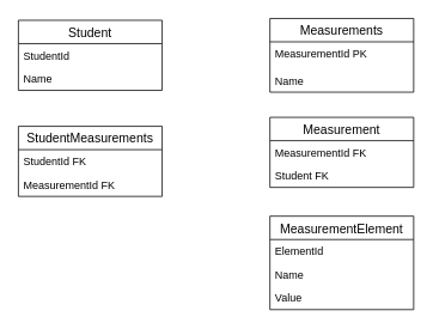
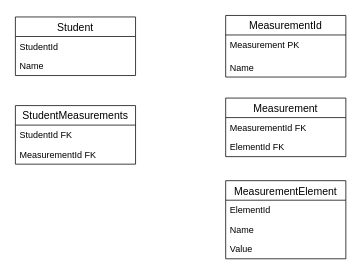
  <mxCell id="0" />
  <mxCell id="1" parent="0" />
- <mxCell id="2" value="Measurements" style="swimlane;fontStyle=0;childLayout=stackLayout;horizontal=1;startSize=26;horizontalStack=0;resizeParent=1;resizeParentMax=0;resizeLast=0;collapsible=1;marginBottom=0;align=center;fontSize=14;" parent="1" vertex="1"><mxGeometry x="300" y="20" width="160" height="82" as="geometry" /></mxCell>
- <mxCell id="3" value="MeasurementId PK&#10;" style="text;strokeColor=none;fillColor=none;spacingLeft=4;spacingRight=4;overflow=hidden;rotatable=0;points=[[0,0.5],[1,0.5]];portConstraint=eastwest;fontSize=12;" parent="2" vertex="1"><mxGeometry y="26" width="160" height="30" as="geometry" /></mxCell>
+ <mxCell id="2" value="MeasurementId" style="swimlane;fontStyle=0;childLayout=stackLayout;horizontal=1;startSize=26;horizontalStack=0;resizeParent=1;resizeParentMax=0;resizeLast=0;collapsible=1;marginBottom=0;align=center;fontSize=14;" parent="1" vertex="1"><mxGeometry x="300" y="20" width="160" height="82" as="geometry" /></mxCell>
+ <mxCell id="3" value="Measurement PK&#10;" style="text;strokeColor=none;fillColor=none;spacingLeft=4;spacingRight=4;overflow=hidden;rotatable=0;points=[[0,0.5],[1,0.5]];portConstraint=eastwest;fontSize=12;" parent="2" vertex="1"><mxGeometry y="26" width="160" height="30" as="geometry" /></mxCell>
  <mxCell id="4" value="Name" style="text;strokeColor=none;fillColor=none;spacingLeft=4;spacingRight=4;overflow=hidden;rotatable=0;points=[[0,0.5],[1,0.5]];portConstraint=eastwest;fontSize=12;" parent="2" vertex="1"><mxGeometry y="56" width="160" height="26" as="geometry" /></mxCell>
  <mxCell id="5" value="Measurement" style="swimlane;fontStyle=0;childLayout=stackLayout;horizontal=1;startSize=26;horizontalStack=0;resizeParent=1;resizeParentMax=0;resizeLast=0;collapsible=1;marginBottom=0;align=center;fontSize=14;" parent="1" vertex="1"><mxGeometry x="300" y="130" width="160" height="78" as="geometry" /></mxCell>
  <mxCell id="6" value="MeasurementId FK" style="text;strokeColor=none;fillColor=none;spacingLeft=4;spacingRight=4;overflow=hidden;rotatable=0;points=[[0,0.5],[1,0.5]];portConstraint=eastwest;fontSize=12;" parent="5" vertex="1"><mxGeometry y="26" width="160" height="26" as="geometry" /></mxCell>
- <mxCell id="7" value="Student FK&#10; " style="text;strokeColor=none;fillColor=none;spacingLeft=4;spacingRight=4;overflow=hidden;rotatable=0;points=[[0,0.5],[1,0.5]];portConstraint=eastwest;fontSize=12;" parent="5" vertex="1"><mxGeometry y="52" width="160" height="26" as="geometry" /></mxCell>
+ <mxCell id="7" value="ElementId FK&#10; " style="text;strokeColor=none;fillColor=none;spacingLeft=4;spacingRight=4;overflow=hidden;rotatable=0;points=[[0,0.5],[1,0.5]];portConstraint=eastwest;fontSize=12;" parent="5" vertex="1"><mxGeometry y="52" width="160" height="26" as="geometry" /></mxCell>
  <mxCell id="8" value="MeasurementElement" style="swimlane;fontStyle=0;childLayout=stackLayout;horizontal=1;startSize=26;horizontalStack=0;resizeParent=1;resizeParentMax=0;resizeLast=0;collapsible=1;marginBottom=0;align=center;fontSize=14;" parent="1" vertex="1"><mxGeometry x="300" y="240" width="160" height="104" as="geometry" /></mxCell>
  <mxCell id="9" value="ElementId&#10;" style="text;strokeColor=none;fillColor=none;spacingLeft=4;spacingRight=4;overflow=hidden;rotatable=0;points=[[0,0.5],[1,0.5]];portConstraint=eastwest;fontSize=12;" parent="8" vertex="1"><mxGeometry y="26" width="160" height="26" as="geometry" /></mxCell>
  <mxCell id="10" value="Name&#10;" style="text;strokeColor=none;fillColor=none;spacingLeft=4;spacingRight=4;overflow=hidden;rotatable=0;points=[[0,0.5],[1,0.5]];portConstraint=eastwest;fontSize=12;" parent="8" vertex="1"><mxGeometry y="52" width="160" height="26" as="geometry" /></mxCell>
  <mxCell id="11" value="Value&#10;&#10;&#10;" style="text;strokeColor=none;fillColor=none;spacingLeft=4;spacingRight=4;overflow=hidden;rotatable=0;points=[[0,0.5],[1,0.5]];portConstraint=eastwest;fontSize=12;" parent="8" vertex="1"><mxGeometry y="78" width="160" height="26" as="geometry" /></mxCell>
  <mxCell id="12" value="Student" style="swimlane;fontStyle=0;childLayout=stackLayout;horizontal=1;startSize=26;horizontalStack=0;resizeParent=1;resizeParentMax=0;resizeLast=0;collapsible=1;marginBottom=0;align=center;fontSize=14;" parent="1" vertex="1"><mxGeometry x="20" y="22" width="160" height="78" as="geometry" /></mxCell>
  <mxCell id="13" value="StudentId" style="text;strokeColor=none;fillColor=none;spacingLeft=4;spacingRight=4;overflow=hidden;rotatable=0;points=[[0,0.5],[1,0.5]];portConstraint=eastwest;fontSize=12;" parent="12" vertex="1"><mxGeometry y="26" width="160" height="26" as="geometry" /></mxCell>
  <mxCell id="14" value="Name" style="text;strokeColor=none;fillColor=none;spacingLeft=4;spacingRight=4;overflow=hidden;rotatable=0;points=[[0,0.5],[1,0.5]];portConstraint=eastwest;fontSize=12;" parent="12" vertex="1"><mxGeometry y="52" width="160" height="26" as="geometry" /></mxCell>
  <mxCell id="15" value="StudentMeasurements" style="swimlane;fontStyle=0;childLayout=stackLayout;horizontal=1;startSize=26;horizontalStack=0;resizeParent=1;resizeParentMax=0;resizeLast=0;collapsible=1;marginBottom=0;align=center;fontSize=14;" parent="1" vertex="1"><mxGeometry x="20" y="140" width="160" height="78" as="geometry" /></mxCell>
  <mxCell id="16" value="StudentId FK" style="text;strokeColor=none;fillColor=none;spacingLeft=4;spacingRight=4;overflow=hidden;rotatable=0;points=[[0,0.5],[1,0.5]];portConstraint=eastwest;fontSize=12;" parent="15" vertex="1"><mxGeometry y="26" width="160" height="26" as="geometry" /></mxCell>
  <mxCell id="17" value="MeasurementId FK" style="text;strokeColor=none;fillColor=none;spacingLeft=4;spacingRight=4;overflow=hidden;rotatable=0;points=[[0,0.5],[1,0.5]];portConstraint=eastwest;fontSize=12;" parent="15" vertex="1"><mxGeometry y="52" width="160" height="26" as="geometry" /></mxCell>
